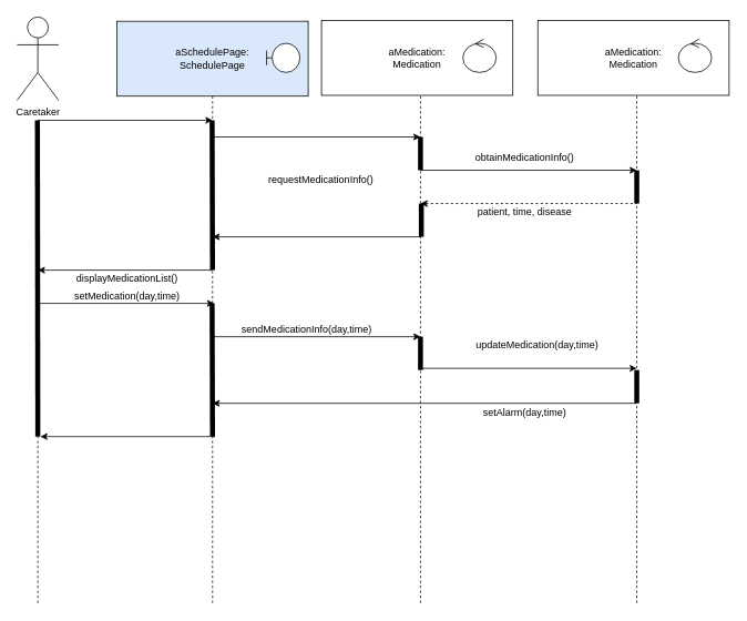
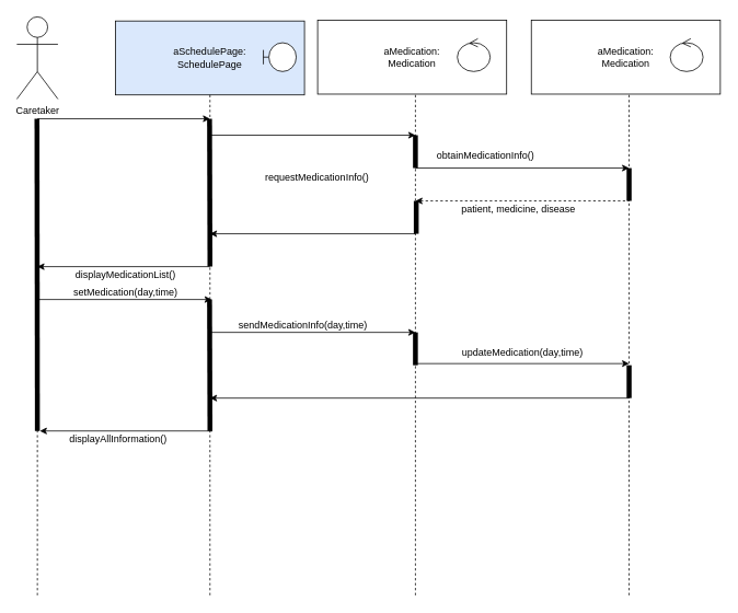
  <mxCell id="0" />
  <mxCell id="1" parent="0" />
  <mxCell id="2" value="aSchedulePage:&lt;div&gt;SchedulePage&lt;/div&gt;" style="html=1;whiteSpace=wrap;fillColor=#dae8fc;" parent="1" vertex="1"><mxGeometry x="140" y="25" width="230" height="90" as="geometry" /></mxCell>
  <mxCell id="3" value="" style="shape=umlBoundary;whiteSpace=wrap;html=1;" parent="1" vertex="1"><mxGeometry x="320" y="51.5" width="40" height="35" as="geometry" /></mxCell>
  <mxCell id="4" value="aMedication:&lt;div&gt;Medication&lt;/div&gt;" style="html=1;whiteSpace=wrap;" parent="1" vertex="1"><mxGeometry x="386" y="24" width="230" height="90" as="geometry" /></mxCell>
  <mxCell id="5" value="" style="ellipse;shape=umlControl;whiteSpace=wrap;html=1;" parent="1" vertex="1"><mxGeometry x="556" y="46.5" width="40" height="40" as="geometry" /></mxCell>
  <mxCell id="6" value="Caretaker" style="shape=umlActor;verticalLabelPosition=bottom;verticalAlign=top;html=1;" parent="1" vertex="1"><mxGeometry x="20" y="20" width="50" height="100" as="geometry" /></mxCell>
  <mxCell id="7" value="aMedication:&lt;div&gt;Medication&lt;/div&gt;" style="html=1;whiteSpace=wrap;" parent="1" vertex="1"><mxGeometry x="646" y="24" width="230" height="90" as="geometry" /></mxCell>
  <mxCell id="8" value="" style="endArrow=none;html=1;rounded=0;dashed=1;" parent="1" edge="1"><mxGeometry width="50" height="50" relative="1" as="geometry"><mxPoint x="45" y="724" as="sourcePoint" /><mxPoint x="45" y="144" as="targetPoint" /></mxGeometry></mxCell>
  <mxCell id="9" value="" style="endArrow=none;html=1;rounded=0;dashed=1;entryX=0.5;entryY=1;entryDx=0;entryDy=0;" parent="1" target="2" edge="1"><mxGeometry width="50" height="50" relative="1" as="geometry"><mxPoint x="255" y="724" as="sourcePoint" /><mxPoint x="254.5" y="114" as="targetPoint" /></mxGeometry></mxCell>
  <mxCell id="10" value="" style="endArrow=none;html=1;rounded=0;dashed=1;entryX=0.5;entryY=1;entryDx=0;entryDy=0;" parent="1" edge="1"><mxGeometry width="50" height="50" relative="1" as="geometry"><mxPoint x="505" y="724" as="sourcePoint" /><mxPoint x="505" y="115" as="targetPoint" /></mxGeometry></mxCell>
  <mxCell id="11" value="" style="endArrow=none;html=1;rounded=0;dashed=1;entryX=0.5;entryY=1;entryDx=0;entryDy=0;" parent="1" edge="1"><mxGeometry width="50" height="50" relative="1" as="geometry"><mxPoint x="765" y="724" as="sourcePoint" /><mxPoint x="765" y="114" as="targetPoint" /></mxGeometry></mxCell>
  <mxCell id="12" value="" style="endArrow=none;html=1;rounded=0;strokeWidth=6;" parent="1" edge="1"><mxGeometry width="50" height="50" relative="1" as="geometry"><mxPoint x="45" y="524" as="sourcePoint" /><mxPoint x="44.5" y="144" as="targetPoint" /></mxGeometry></mxCell>
  <mxCell id="13" value="" style="endArrow=none;html=1;rounded=0;strokeWidth=6;" parent="1" edge="1"><mxGeometry width="50" height="50" relative="1" as="geometry"><mxPoint x="255" y="324" as="sourcePoint" /><mxPoint x="254.5" y="144" as="targetPoint" /></mxGeometry></mxCell>
  <mxCell id="14" value="" style="endArrow=classic;html=1;rounded=0;" parent="1" edge="1"><mxGeometry width="50" height="50" relative="1" as="geometry"><mxPoint x="45" y="144" as="sourcePoint" /><mxPoint x="255" y="144" as="targetPoint" /></mxGeometry></mxCell>
  <mxCell id="15" value="" style="endArrow=none;html=1;rounded=0;strokeWidth=6;" parent="1" edge="1"><mxGeometry width="50" height="50" relative="1" as="geometry"><mxPoint x="505" y="204" as="sourcePoint" /><mxPoint x="505" y="164" as="targetPoint" /></mxGeometry></mxCell>
  <mxCell id="16" value="" style="endArrow=classic;html=1;rounded=0;" parent="1" edge="1"><mxGeometry width="50" height="50" relative="1" as="geometry"><mxPoint x="255" y="164" as="sourcePoint" /><mxPoint x="505" y="164" as="targetPoint" /></mxGeometry></mxCell>
  <mxCell id="17" value="requestMedicationInfo()" style="text;html=1;align=center;verticalAlign=middle;resizable=0;points=[];autosize=1;strokeColor=none;fillColor=none;" parent="1" vertex="1"><mxGeometry x="310" y="201" width="150" height="30" as="geometry" /></mxCell>
- <mxCell id="18" value="obtainMedicationInfo()" style="text;html=1;align=center;verticalAlign=middle;resizable=0;points=[];autosize=1;strokeColor=none;fillColor=none;" parent="1" vertex="1"><mxGeometry x="560" y="174" width="140" height="30" as="geometry" /></mxCell>
+ <mxCell id="18" value="obtainMedicationInfo()" style="text;html=1;align=center;verticalAlign=middle;resizable=0;points=[];autosize=1;strokeColor=none;fillColor=none;" parent="1" vertex="1"><mxGeometry x="520" y="174" width="140" height="30" as="geometry" /></mxCell>
  <mxCell id="19" value="" style="endArrow=none;html=1;rounded=0;strokeWidth=6;" parent="1" edge="1"><mxGeometry width="50" height="50" relative="1" as="geometry"><mxPoint x="765" y="244" as="sourcePoint" /><mxPoint x="765" y="204" as="targetPoint" /></mxGeometry></mxCell>
  <mxCell id="20" value="" style="endArrow=classic;html=1;rounded=0;" parent="1" edge="1"><mxGeometry width="50" height="50" relative="1" as="geometry"><mxPoint x="505" y="204" as="sourcePoint" /><mxPoint x="765" y="204" as="targetPoint" /></mxGeometry></mxCell>
  <mxCell id="21" value="" style="endArrow=none;html=1;rounded=0;strokeWidth=6;" parent="1" edge="1"><mxGeometry width="50" height="50" relative="1" as="geometry"><mxPoint x="506" y="284" as="sourcePoint" /><mxPoint x="506" y="244" as="targetPoint" /></mxGeometry></mxCell>
  <mxCell id="22" value="" style="endArrow=none;html=1;rounded=0;endFill=0;startArrow=classic;startFill=1;dashed=1;" parent="1" edge="1"><mxGeometry width="50" height="50" relative="1" as="geometry"><mxPoint x="505" y="244" as="sourcePoint" /><mxPoint x="765" y="244" as="targetPoint" /></mxGeometry></mxCell>
- <mxCell id="23" value="patient, time, disease" style="text;html=1;align=center;verticalAlign=middle;resizable=0;points=[];autosize=1;strokeColor=none;fillColor=none;" parent="1" vertex="1"><mxGeometry x="550" y="239" width="160" height="30" as="geometry" /></mxCell>
+ <mxCell id="23" value="patient, medicine, disease" style="text;html=1;align=center;verticalAlign=middle;resizable=0;points=[];autosize=1;strokeColor=none;fillColor=none;" parent="1" vertex="1"><mxGeometry x="550" y="239" width="160" height="30" as="geometry" /></mxCell>
  <mxCell id="24" value="" style="endArrow=none;html=1;rounded=0;endFill=0;startArrow=classic;startFill=1;" parent="1" edge="1"><mxGeometry width="50" height="50" relative="1" as="geometry"><mxPoint x="255" y="284" as="sourcePoint" /><mxPoint x="505" y="284" as="targetPoint" /></mxGeometry></mxCell>
  <mxCell id="25" value="" style="endArrow=none;html=1;rounded=0;endFill=0;startArrow=classic;startFill=1;" parent="1" edge="1"><mxGeometry width="50" height="50" relative="1" as="geometry"><mxPoint x="45" y="324" as="sourcePoint" /><mxPoint x="255" y="324" as="targetPoint" /></mxGeometry></mxCell>
  <mxCell id="26" value="displayMedicationList()" style="text;html=1;align=center;verticalAlign=middle;resizable=0;points=[];autosize=1;strokeColor=none;fillColor=none;" parent="1" vertex="1"><mxGeometry x="77" y="319" width="150" height="30" as="geometry" /></mxCell>
  <mxCell id="27" value="" style="endArrow=none;html=1;rounded=0;strokeWidth=6;" parent="1" edge="1"><mxGeometry width="50" height="50" relative="1" as="geometry"><mxPoint x="255" y="524" as="sourcePoint" /><mxPoint x="254.5" y="364" as="targetPoint" /></mxGeometry></mxCell>
  <mxCell id="28" value="" style="endArrow=classic;html=1;rounded=0;" parent="1" edge="1"><mxGeometry width="50" height="50" relative="1" as="geometry"><mxPoint x="47" y="364" as="sourcePoint" /><mxPoint x="257" y="364" as="targetPoint" /></mxGeometry></mxCell>
  <mxCell id="29" value="setMedication(day,time)" style="text;html=1;align=center;verticalAlign=middle;resizable=0;points=[];autosize=1;strokeColor=none;fillColor=none;" parent="1" vertex="1"><mxGeometry x="77" y="341" width="150" height="30" as="geometry" /></mxCell>
  <mxCell id="30" value="" style="endArrow=none;html=1;rounded=0;strokeWidth=6;" parent="1" edge="1"><mxGeometry width="50" height="50" relative="1" as="geometry"><mxPoint x="505" y="444" as="sourcePoint" /><mxPoint x="505" y="404" as="targetPoint" /></mxGeometry></mxCell>
  <mxCell id="31" value="" style="endArrow=classic;html=1;rounded=0;" parent="1" edge="1"><mxGeometry width="50" height="50" relative="1" as="geometry"><mxPoint x="255" y="404" as="sourcePoint" /><mxPoint x="505" y="404" as="targetPoint" /></mxGeometry></mxCell>
  <mxCell id="32" value="sendMedicationInfo(day,time)" style="text;html=1;align=center;verticalAlign=middle;resizable=0;points=[];autosize=1;strokeColor=none;fillColor=none;" parent="1" vertex="1"><mxGeometry x="278" y="380" width="180" height="30" as="geometry" /></mxCell>
  <mxCell id="33" value="" style="endArrow=classic;html=1;rounded=0;" parent="1" edge="1"><mxGeometry width="50" height="50" relative="1" as="geometry"><mxPoint x="505" y="442" as="sourcePoint" /><mxPoint x="765" y="442" as="targetPoint" /></mxGeometry></mxCell>
- <mxCell id="34" value="updateMedication(day,time)" style="text;html=1;align=center;verticalAlign=middle;resizable=0;points=[];autosize=1;strokeColor=none;fillColor=none;" parent="1" vertex="1"><mxGeometry x="560" y="399" width="170" height="30" as="geometry" /></mxCell>
+ <mxCell id="34" value="updateMedication(day,time)" style="text;html=1;align=center;verticalAlign=middle;resizable=0;points=[];autosize=1;strokeColor=none;fillColor=none;" parent="1" vertex="1"><mxGeometry x="550" y="414" width="170" height="30" as="geometry" /></mxCell>
  <mxCell id="35" value="" style="endArrow=none;html=1;rounded=0;strokeWidth=6;" parent="1" edge="1"><mxGeometry width="50" height="50" relative="1" as="geometry"><mxPoint x="765" y="484" as="sourcePoint" /><mxPoint x="765" y="444" as="targetPoint" /></mxGeometry></mxCell>
- <mxCell id="36" value="setAlarm(day,time)" style="text;html=1;align=center;verticalAlign=middle;resizable=0;points=[];autosize=1;strokeColor=none;fillColor=none;" parent="1" vertex="1"><mxGeometry x="570" y="480" width="120" height="30" as="geometry" /></mxCell>
  <mxCell id="37" value="" style="endArrow=classic;html=1;rounded=0;" parent="1" edge="1"><mxGeometry width="50" height="50" relative="1" as="geometry"><mxPoint x="765" y="484" as="sourcePoint" /><mxPoint x="255" y="484" as="targetPoint" /></mxGeometry></mxCell>
  <mxCell id="38" value="" style="endArrow=none;html=1;rounded=0;startArrow=classic;startFill=1;endFill=0;" parent="1" edge="1"><mxGeometry width="50" height="50" relative="1" as="geometry"><mxPoint x="48" y="524" as="sourcePoint" /><mxPoint x="258" y="524" as="targetPoint" /></mxGeometry></mxCell>
+ <mxCell id="39" value="displayAllInformation()" style="text;html=1;align=center;verticalAlign=middle;resizable=0;points=[];autosize=1;strokeColor=none;fillColor=none;" parent="1" vertex="1"><mxGeometry x="73" y="519" width="140" height="30" as="geometry" /></mxCell>
  <mxCell id="40" value="" style="ellipse;shape=umlControl;whiteSpace=wrap;html=1;" vertex="1" parent="1"><mxGeometry x="815" y="46.5" width="40" height="40" as="geometry" /></mxCell>
